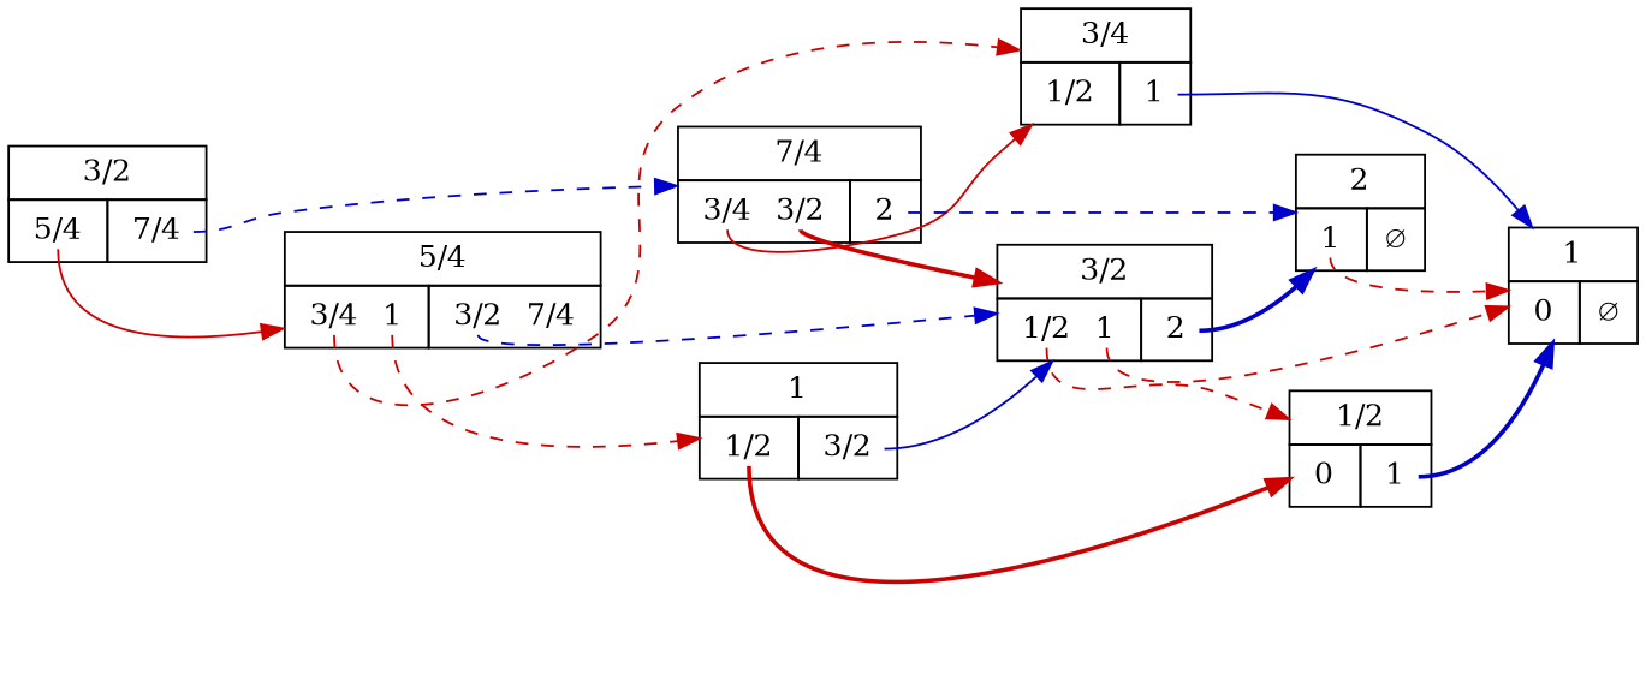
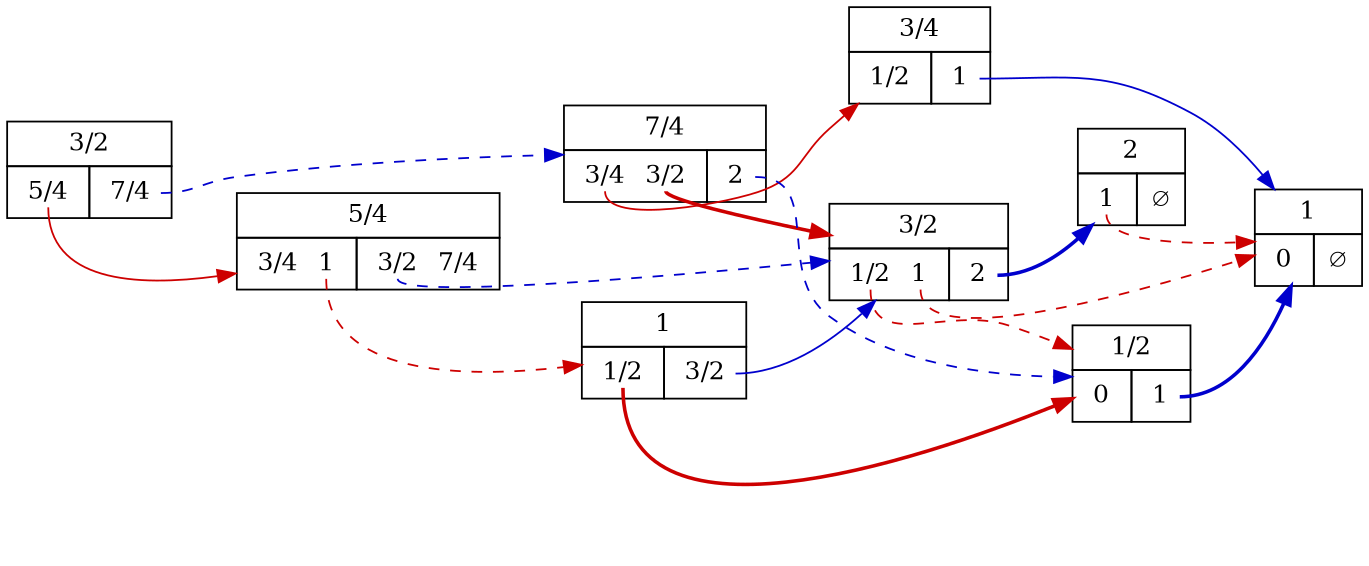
  digraph {
    rankdir=LR
    node [margin=0 shape=none]
    edge [color=red3 style=dashed tailport="1,1"]
    n1 [label=<<TABLE BORDER="0" CELLBORDER="1" CELLSPACING="0" CELLPADDING="4">          <TR><TD COLSPAN="2">3/2</TD></TR>          <TR><TD PORT="L"> <TABLE BORDER="0" CELLBORDER="0" CELLPADDING="0"><TR><TD PORT="5/4,1"> 5/4 </TD> &nbsp; </TR></TABLE> </TD><TD PORT="R"> <TABLE BORDER="0" CELLBORDER="0" CELLPADDING="0"><TR><TD PORT="7/4,1"> 7/4 </TD> &nbsp; </TR></TABLE> </TD></TR>          </TABLE>>]
    n2 [label=<<TABLE BORDER="0" CELLBORDER="1" CELLSPACING="0" CELLPADDING="4">          <TR><TD COLSPAN="2">5/4</TD></TR>          <TR><TD PORT="L"> <TABLE BORDER="0" CELLBORDER="0" CELLPADDING="0"><TR><TD PORT="3/4,1"> 3/4 </TD> &nbsp; <TD PORT="1,2"> 1 </TD> &nbsp; </TR></TABLE> </TD><TD PORT="R"> <TABLE BORDER="0" CELLBORDER="0" CELLPADDING="0"><TR><TD PORT="3/2,1"> 3/2 </TD> &nbsp; <TD PORT="7/4,2"> 7/4 </TD> &nbsp; </TR></TABLE> </TD></TR>          </TABLE>>]
    n3 [label=<<TABLE BORDER="0" CELLBORDER="1" CELLSPACING="0" CELLPADDING="4">          <TR><TD COLSPAN="2">7/4</TD></TR>          <TR><TD PORT="L"> <TABLE BORDER="0" CELLBORDER="0" CELLPADDING="0"><TR><TD PORT="3/4,1"> 3/4 </TD> &nbsp; <TD PORT="3/2,2"> 3/2 </TD> &nbsp; </TR></TABLE> </TD><TD PORT="R"> <TABLE BORDER="0" CELLBORDER="0" CELLPADDING="0"><TR><TD PORT="2,1"> 2 </TD> &nbsp; </TR></TABLE> </TD></TR>          </TABLE>>]
    n4 [label=<<TABLE BORDER="0" CELLBORDER="1" CELLSPACING="0" CELLPADDING="4">          <TR><TD COLSPAN="2">3/4</TD></TR>          <TR><TD PORT="L"> <TABLE BORDER="0" CELLBORDER="0" CELLPADDING="0"><TR><TD PORT="1/2,1"> 1/2 </TD> &nbsp; </TR></TABLE> </TD><TD PORT="R"> <TABLE BORDER="0" CELLBORDER="0" CELLPADDING="0"><TR><TD PORT="1,1"> 1 </TD> &nbsp; </TR></TABLE> </TD></TR>          </TABLE>>]
    n5 [label=<<TABLE BORDER="0" CELLBORDER="1" CELLSPACING="0" CELLPADDING="4">          <TR><TD COLSPAN="2">1</TD></TR>          <TR><TD PORT="L"> <TABLE BORDER="0" CELLBORDER="0" CELLPADDING="0"><TR><TD PORT="1/2,1"> 1/2 </TD> &nbsp; </TR></TABLE> </TD><TD PORT="R"> <TABLE BORDER="0" CELLBORDER="0" CELLPADDING="0"><TR><TD PORT="3/2,1"> 3/2 </TD> &nbsp; </TR></TABLE> </TD></TR>          </TABLE>>]
    n6 [label=<<TABLE BORDER="0" CELLBORDER="1" CELLSPACING="0" CELLPADDING="4">          <TR><TD COLSPAN="2">3/2</TD></TR>          <TR><TD PORT="L"> <TABLE BORDER="0" CELLBORDER="0" CELLPADDING="0"><TR><TD PORT="1/2,1"> 1/2 </TD> &nbsp; <TD PORT="1,2"> 1 </TD> &nbsp; </TR></TABLE> </TD><TD PORT="R"> <TABLE BORDER="0" CELLBORDER="0" CELLPADDING="0"><TR><TD PORT="2,1"> 2 </TD> &nbsp; </TR></TABLE> </TD></TR>          </TABLE>>]
    n7 [label=<<TABLE BORDER="0" CELLBORDER="1" CELLSPACING="0" CELLPADDING="4">          <TR><TD COLSPAN="2">2</TD></TR>          <TR><TD PORT="L"> <TABLE BORDER="0" CELLBORDER="0" CELLPADDING="0"><TR><TD PORT="1,1"> 1 </TD> &nbsp; </TR></TABLE> </TD><TD PORT="R"> ∅ </TD></TR>          </TABLE>>]
    n8 [label=<<TABLE BORDER="0" CELLBORDER="1" CELLSPACING="0" CELLPADDING="4">          <TR><TD COLSPAN="2">1</TD></TR>          <TR><TD PORT="L"> <TABLE BORDER="0" CELLBORDER="0" CELLPADDING="0"><TR><TD PORT="0,1"> 0 </TD> &nbsp; </TR></TABLE> </TD><TD PORT="R"> ∅ </TD></TR>          </TABLE>>]
    n9 [label=<<TABLE BORDER="0" CELLBORDER="1" CELLSPACING="0" CELLPADDING="4">          <TR><TD COLSPAN="2">1/2</TD></TR>          <TR><TD PORT="L"> <TABLE BORDER="0" CELLBORDER="0" CELLPADDING="0"><TR><TD PORT="0,1"> 0 </TD> &nbsp; </TR></TABLE> </TD><TD PORT="R"> <TABLE BORDER="0" CELLBORDER="0" CELLPADDING="0"><TR><TD PORT="1,1"> 1 </TD> &nbsp; </TR></TABLE> </TD></TR>          </TABLE>>]
    n1 -> n2 [style=solid tailport="5/4,1"]
    n1 -> n3 [color=blue3 tailport="7/4,1"]
-   n2 -> n4 [tailport="3/4,1"]
    n2 -> n5 [tailport="1,2"]
    n2 -> n6 [color=blue3 tailport="3/2,1"]
    n3 -> n4 [style=solid tailport="3/4,1"]
    n3 -> n6 [style=bold tailport="3/2,2"]
-   n3 -> n7 [color=blue3 tailport="2,1"]
+   n3 -> n9 [color=blue3 tailport="2,1"]
    n4 -> n8 [color=blue3 style=solid]
    n5 -> n6 [color=blue3 style=solid tailport="3/2,1"]
    n5 -> n9 [style=bold tailport="1/2,1"]
    n6 -> n7 [color=blue3 style=bold tailport="2,1"]
    n6 -> n8 [tailport="1,2"]
    n6 -> n9 [tailport="1/2,1"]
    n7 -> n8
    n9 -> n8 [color=blue3 style=bold]
  }
